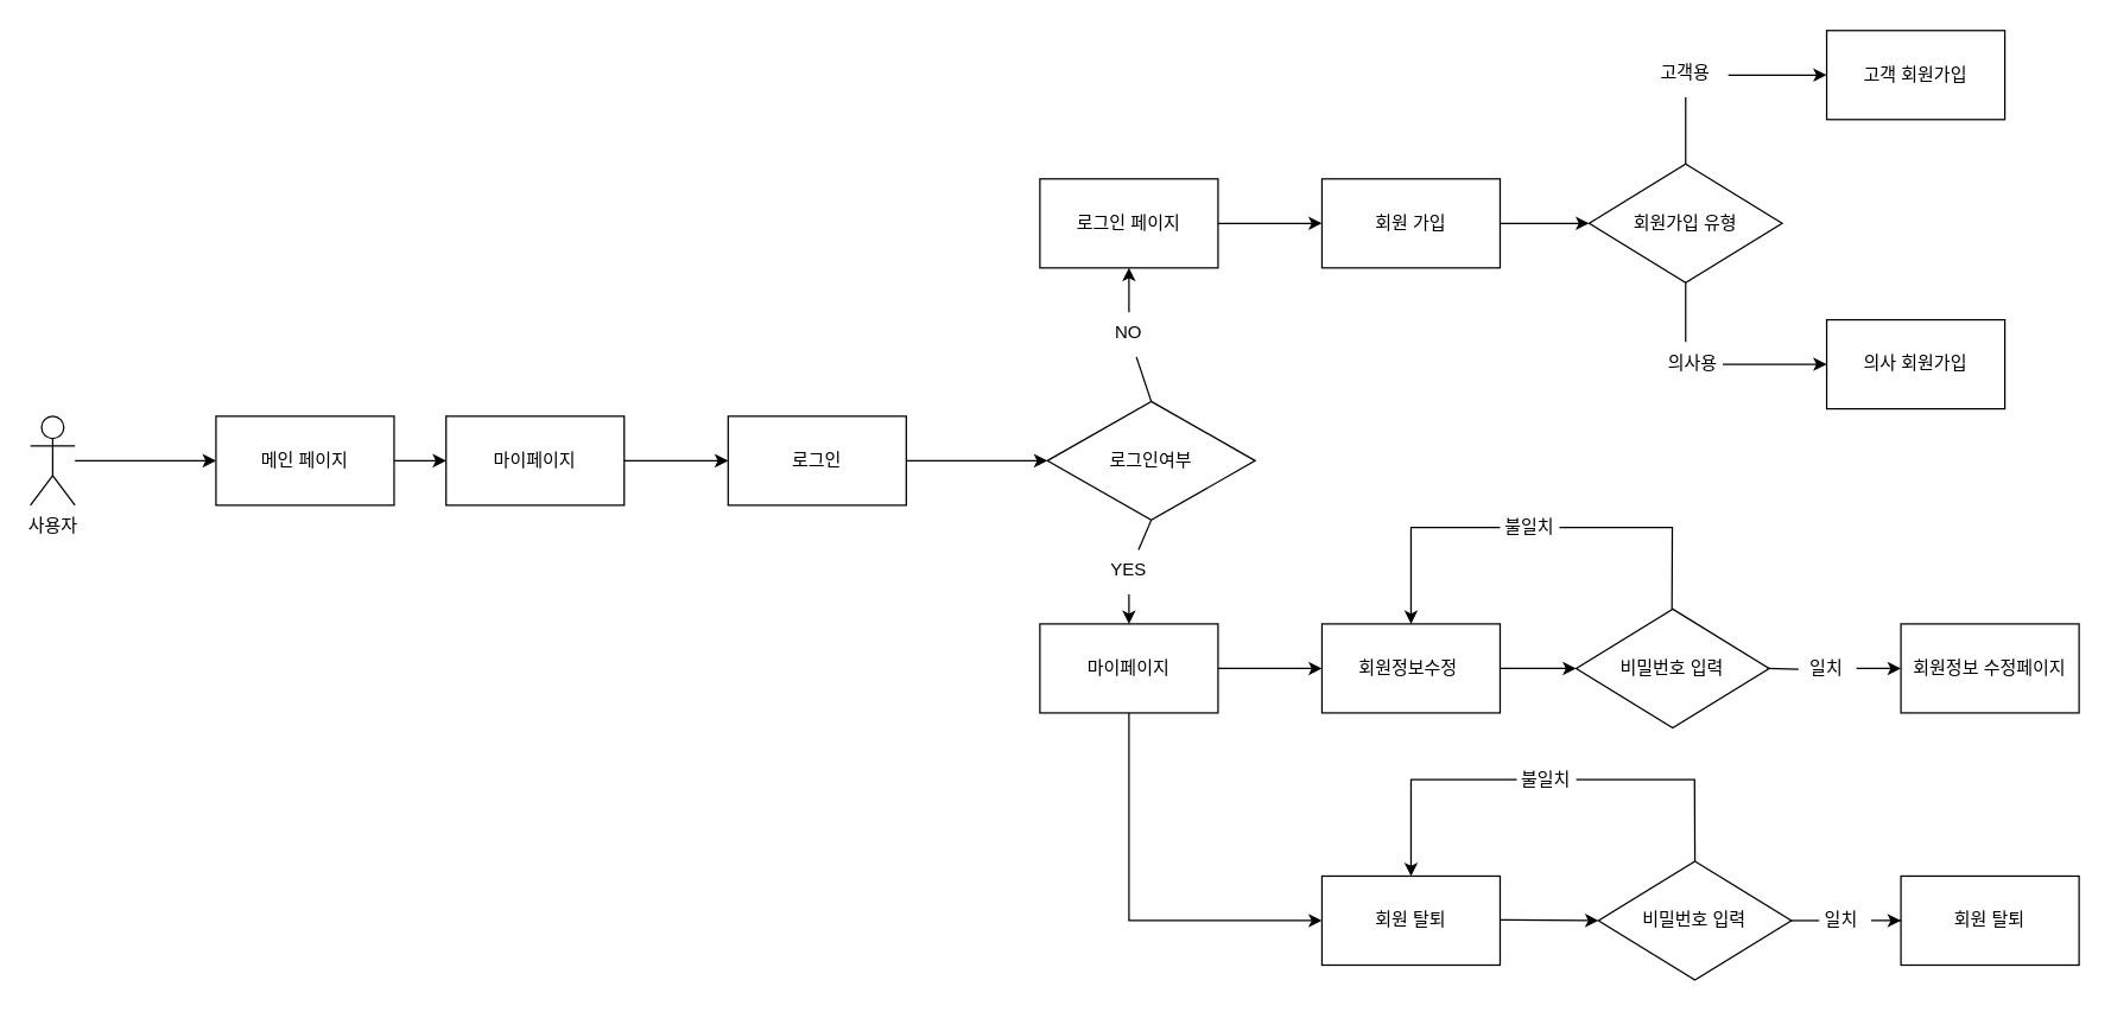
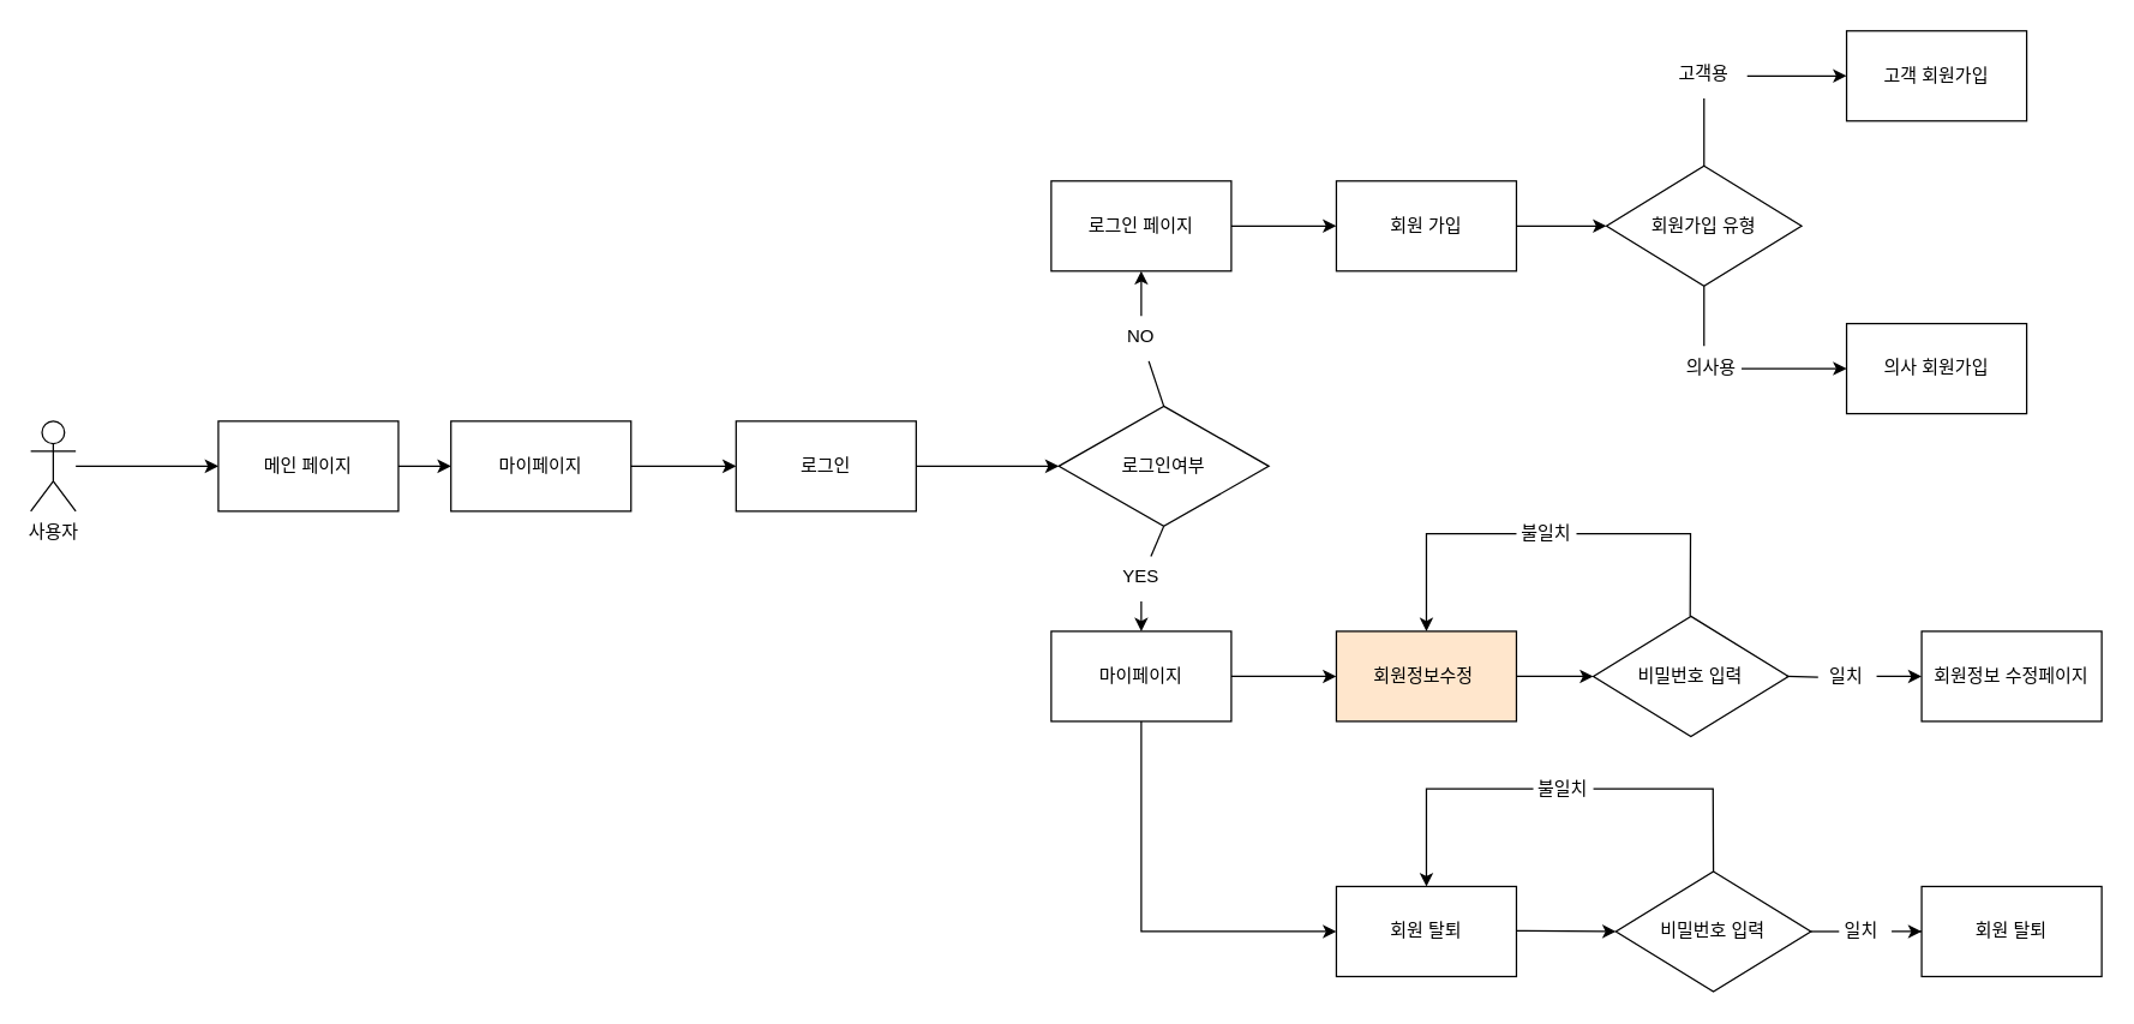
  <mxCell id="0" />
  <mxCell id="1" parent="0" />
  <mxCell id="2" value="메인 페이지" style="rounded=0;whiteSpace=wrap;html=1;" parent="1" vertex="1"><mxGeometry x="145" y="280" width="120" height="60" as="geometry" /></mxCell>
  <mxCell id="3" value="" style="endArrow=classic;html=1;rounded=0;exitX=1;exitY=0.5;exitDx=0;exitDy=0;entryX=0;entryY=0.5;entryDx=0;entryDy=0;" parent="1" target="2" edge="1"><mxGeometry width="50" height="50" relative="1" as="geometry"><mxPoint x="50" y="310" as="sourcePoint" /><mxPoint x="110" y="280" as="targetPoint" /></mxGeometry></mxCell>
  <mxCell id="4" value="" style="endArrow=classic;html=1;rounded=0;exitX=1;exitY=0.5;exitDx=0;exitDy=0;entryX=0;entryY=0.5;entryDx=0;entryDy=0;" parent="1" source="2" edge="1"><mxGeometry width="50" height="50" relative="1" as="geometry"><mxPoint x="240" y="340" as="sourcePoint" /><mxPoint x="300" y="310" as="targetPoint" /></mxGeometry></mxCell>
  <mxCell id="5" value="마이페이지" style="rounded=0;whiteSpace=wrap;html=1;" parent="1" vertex="1"><mxGeometry x="300" y="280" width="120" height="60" as="geometry" /></mxCell>
  <mxCell id="6" value="로그인여부" style="rhombus;whiteSpace=wrap;html=1;" parent="1" vertex="1"><mxGeometry x="705" y="270" width="140" height="80" as="geometry" /></mxCell>
  <mxCell id="7" value="" style="endArrow=classic;html=1;rounded=0;exitX=1;exitY=0.5;exitDx=0;exitDy=0;" parent="1" source="5" edge="1"><mxGeometry width="50" height="50" relative="1" as="geometry"><mxPoint x="420" y="330" as="sourcePoint" /><mxPoint x="490" y="310" as="targetPoint" /><Array as="points" /></mxGeometry></mxCell>
  <mxCell id="8" value="로그인" style="rounded=0;whiteSpace=wrap;html=1;" parent="1" vertex="1"><mxGeometry x="490" y="280" width="120" height="60" as="geometry" /></mxCell>
  <mxCell id="9" value="" style="endArrow=classic;html=1;rounded=0;exitX=1;exitY=0.5;exitDx=0;exitDy=0;entryX=0;entryY=0.5;entryDx=0;entryDy=0;" parent="1" source="8" target="6" edge="1"><mxGeometry width="50" height="50" relative="1" as="geometry"><mxPoint x="640" y="335" as="sourcePoint" /><mxPoint x="690" y="285" as="targetPoint" /></mxGeometry></mxCell>
  <mxCell id="10" value="" style="endArrow=classic;html=1;rounded=0;exitX=0.5;exitY=0;exitDx=0;exitDy=0;fontStyle=0;startArrow=none;entryX=0.5;entryY=1;entryDx=0;entryDy=0;" parent="1" source="13" target="12" edge="1"><mxGeometry width="50" height="50" relative="1" as="geometry"><mxPoint x="740" y="260" as="sourcePoint" /><mxPoint x="760" y="210" as="targetPoint" /><Array as="points" /></mxGeometry></mxCell>
  <mxCell id="11" value="" style="edgeStyle=orthogonalEdgeStyle;rounded=0;orthogonalLoop=1;jettySize=auto;html=1;" parent="1" source="12" target="16" edge="1"><mxGeometry relative="1" as="geometry" /></mxCell>
  <mxCell id="12" value="로그인 페이지" style="rounded=0;whiteSpace=wrap;html=1;" parent="1" vertex="1"><mxGeometry x="700" y="120" width="120" height="60" as="geometry" /></mxCell>
  <mxCell id="13" value="&lt;div&gt;&lt;span&gt;&lt;font face=&quot;helvetica&quot;&gt;NO&lt;/font&gt;&lt;/span&gt;&lt;/div&gt;" style="text;whiteSpace=wrap;html=1;align=center;" parent="1" vertex="1"><mxGeometry x="715" y="210" width="90" height="30" as="geometry" /></mxCell>
  <mxCell id="14" value="" style="endArrow=none;html=1;rounded=0;exitX=0.5;exitY=0;exitDx=0;exitDy=0;fontStyle=0" parent="1" source="6" target="13" edge="1"><mxGeometry width="50" height="50" relative="1" as="geometry"><mxPoint x="760" y="270" as="sourcePoint" /><mxPoint x="760" y="210" as="targetPoint" /><Array as="points" /></mxGeometry></mxCell>
  <mxCell id="15" value="" style="edgeStyle=orthogonalEdgeStyle;rounded=0;orthogonalLoop=1;jettySize=auto;html=1;" parent="1" source="16" edge="1"><mxGeometry relative="1" as="geometry"><mxPoint x="1070" y="150" as="targetPoint" /></mxGeometry></mxCell>
  <mxCell id="16" value="회원 가입" style="rounded=0;whiteSpace=wrap;html=1;" parent="1" vertex="1"><mxGeometry x="890" y="120" width="120" height="60" as="geometry" /></mxCell>
  <mxCell id="17" value="" style="endArrow=classic;html=1;rounded=0;exitX=0.5;exitY=1;exitDx=0;exitDy=0;startArrow=none;" parent="1" source="40" edge="1"><mxGeometry width="50" height="50" relative="1" as="geometry"><mxPoint x="740" y="420" as="sourcePoint" /><mxPoint x="760" y="420" as="targetPoint" /></mxGeometry></mxCell>
  <mxCell id="18" value="" style="edgeStyle=orthogonalEdgeStyle;rounded=0;orthogonalLoop=1;jettySize=auto;html=1;" parent="1" source="20" target="22" edge="1"><mxGeometry relative="1" as="geometry" /></mxCell>
  <mxCell id="19" value="" style="edgeStyle=orthogonalEdgeStyle;rounded=0;orthogonalLoop=1;jettySize=auto;html=1;entryX=0;entryY=0.5;entryDx=0;entryDy=0;" parent="1" source="20" target="42" edge="1"><mxGeometry relative="1" as="geometry"><mxPoint x="760" y="560" as="targetPoint" /><Array as="points"><mxPoint x="760" y="620" /></Array></mxGeometry></mxCell>
  <mxCell id="20" value="마이페이지" style="rounded=0;whiteSpace=wrap;html=1;" parent="1" vertex="1"><mxGeometry x="700" y="420" width="120" height="60" as="geometry" /></mxCell>
  <mxCell id="21" value="" style="edgeStyle=orthogonalEdgeStyle;rounded=0;orthogonalLoop=1;jettySize=auto;html=1;entryX=0;entryY=0.5;entryDx=0;entryDy=0;" parent="1" source="22" target="35" edge="1"><mxGeometry relative="1" as="geometry"><mxPoint x="1070" y="450" as="targetPoint" /></mxGeometry></mxCell>
- <mxCell id="22" value="회원정보수정&amp;nbsp;" style="rounded=0;whiteSpace=wrap;html=1;" parent="1" vertex="1"><mxGeometry x="890" y="420" width="120" height="60" as="geometry" /></mxCell>
+ <mxCell id="22" value="회원정보수정&amp;nbsp;" style="rounded=0;whiteSpace=wrap;html=1;fillColor=#ffe6cc;" parent="1" vertex="1"><mxGeometry x="890" y="420" width="120" height="60" as="geometry" /></mxCell>
  <mxCell id="23" value="" style="edgeStyle=orthogonalEdgeStyle;rounded=0;orthogonalLoop=1;jettySize=auto;html=1;startArrow=none;" parent="1" source="36" target="34" edge="1"><mxGeometry relative="1" as="geometry"><mxPoint x="1190" y="450" as="sourcePoint" /></mxGeometry></mxCell>
  <mxCell id="24" value="회원가입 유형" style="rhombus;whiteSpace=wrap;html=1;" parent="1" vertex="1"><mxGeometry x="1070" y="110" width="130" height="80" as="geometry" /></mxCell>
  <mxCell id="25" value="의사 회원가입" style="rounded=0;whiteSpace=wrap;html=1;" parent="1" vertex="1"><mxGeometry x="1230" y="215" width="120" height="60" as="geometry" /></mxCell>
  <mxCell id="26" value="고객 회원가입" style="rounded=0;whiteSpace=wrap;html=1;" parent="1" vertex="1"><mxGeometry x="1230" y="20" width="120" height="60" as="geometry" /></mxCell>
  <mxCell id="27" value="" style="edgeStyle=orthogonalEdgeStyle;rounded=0;orthogonalLoop=1;jettySize=auto;html=1;exitX=0.5;exitY=1;exitDx=0;exitDy=0;endArrow=none;" parent="1" source="24" edge="1"><mxGeometry relative="1" as="geometry"><mxPoint x="1135" y="190" as="targetPoint" /><mxPoint x="1135" y="190" as="sourcePoint" /></mxGeometry></mxCell>
  <mxCell id="28" value="" style="edgeStyle=orthogonalEdgeStyle;rounded=0;orthogonalLoop=1;jettySize=auto;html=1;endArrow=none;" parent="1" source="24" edge="1"><mxGeometry relative="1" as="geometry"><mxPoint x="1135" y="190" as="sourcePoint" /><mxPoint x="1135" y="230" as="targetPoint" /></mxGeometry></mxCell>
  <mxCell id="29" style="edgeStyle=orthogonalEdgeStyle;rounded=0;orthogonalLoop=1;jettySize=auto;html=1;entryX=0;entryY=0.5;entryDx=0;entryDy=0;" parent="1" source="30" target="25" edge="1"><mxGeometry relative="1" as="geometry"><mxPoint x="1135" y="280" as="targetPoint" /></mxGeometry></mxCell>
  <mxCell id="30" value="의사용" style="text;html=1;strokeColor=none;fillColor=none;align=center;verticalAlign=middle;whiteSpace=wrap;rounded=0;" parent="1" vertex="1"><mxGeometry x="1120" y="230" width="40" height="30" as="geometry" /></mxCell>
  <mxCell id="31" value="" style="edgeStyle=orthogonalEdgeStyle;rounded=0;orthogonalLoop=1;jettySize=auto;html=1;exitX=1;exitY=0.5;exitDx=0;exitDy=0;" parent="1" source="32" target="26" edge="1"><mxGeometry relative="1" as="geometry" /></mxCell>
  <mxCell id="32" value="&lt;font face=&quot;helvetica&quot;&gt;고객용&lt;/font&gt;" style="text;whiteSpace=wrap;html=1;align=center;" parent="1" vertex="1"><mxGeometry x="1106.25" y="35" width="57.5" height="30" as="geometry" /></mxCell>
  <mxCell id="33" value="" style="edgeStyle=orthogonalEdgeStyle;rounded=0;orthogonalLoop=1;jettySize=auto;html=1;exitX=0.5;exitY=0;exitDx=0;exitDy=0;entryX=0.5;entryY=1;entryDx=0;entryDy=0;endArrow=none;" parent="1" source="24" target="32" edge="1"><mxGeometry relative="1" as="geometry"><mxPoint x="1210" y="50" as="targetPoint" /><mxPoint x="1135" y="110" as="sourcePoint" /></mxGeometry></mxCell>
  <mxCell id="34" value="회원정보 수정페이지" style="rounded=0;whiteSpace=wrap;html=1;" parent="1" vertex="1"><mxGeometry x="1280" y="420" width="120" height="60" as="geometry" /></mxCell>
  <mxCell id="35" value="비밀번호 입력" style="rhombus;whiteSpace=wrap;html=1;" parent="1" vertex="1"><mxGeometry x="1061.25" y="410" width="130" height="80" as="geometry" /></mxCell>
  <mxCell id="36" value="일치" style="text;html=1;strokeColor=none;fillColor=none;align=center;verticalAlign=middle;whiteSpace=wrap;rounded=0;" parent="1" vertex="1"><mxGeometry x="1210" y="435" width="40" height="30" as="geometry" /></mxCell>
  <mxCell id="37" value="" style="edgeStyle=orthogonalEdgeStyle;rounded=0;orthogonalLoop=1;jettySize=auto;html=1;endArrow=none;" parent="1" target="36" edge="1"><mxGeometry relative="1" as="geometry"><mxPoint x="1190" y="450" as="sourcePoint" /><mxPoint x="1250" y="450" as="targetPoint" /></mxGeometry></mxCell>
  <mxCell id="38" value="불일치" style="text;html=1;strokeColor=none;fillColor=none;align=center;verticalAlign=middle;whiteSpace=wrap;rounded=0;" parent="1" vertex="1"><mxGeometry x="1010" y="340" width="40" height="30" as="geometry" /></mxCell>
  <mxCell id="39" value="" style="endArrow=classic;html=1;rounded=0;exitX=0;exitY=0.5;exitDx=0;exitDy=0;entryX=0.5;entryY=0;entryDx=0;entryDy=0;" parent="1" source="38" edge="1" target="22"><mxGeometry width="50" height="50" relative="1" as="geometry"><mxPoint x="970" y="370" as="sourcePoint" /><mxPoint x="1030" y="450" as="targetPoint" /><Array as="points"><mxPoint x="950" y="355" /></Array></mxGeometry></mxCell>
  <mxCell id="40" value="&lt;font face=&quot;helvetica&quot;&gt;YES&lt;/font&gt;" style="text;whiteSpace=wrap;html=1;align=center;" parent="1" vertex="1"><mxGeometry x="740" y="370" width="40" height="30" as="geometry" /></mxCell>
  <mxCell id="41" value="" style="endArrow=none;html=1;rounded=0;exitX=0.5;exitY=1;exitDx=0;exitDy=0;" parent="1" source="6" target="40" edge="1"><mxGeometry width="50" height="50" relative="1" as="geometry"><mxPoint x="760" y="350" as="sourcePoint" /><mxPoint x="760" y="420" as="targetPoint" /></mxGeometry></mxCell>
  <mxCell id="42" value="회원 탈퇴" style="rounded=0;whiteSpace=wrap;html=1;" parent="1" vertex="1"><mxGeometry x="890" y="590" width="120" height="60" as="geometry" /></mxCell>
  <mxCell id="43" value="비밀번호 입력" style="rhombus;whiteSpace=wrap;html=1;" parent="1" vertex="1"><mxGeometry x="1076.25" y="580" width="130" height="80" as="geometry" /></mxCell>
  <mxCell id="44" value="" style="edgeStyle=orthogonalEdgeStyle;rounded=0;orthogonalLoop=1;jettySize=auto;html=1;endArrow=none;" parent="1" edge="1"><mxGeometry relative="1" as="geometry"><mxPoint x="1205" y="620" as="sourcePoint" /><mxPoint x="1225" y="620" as="targetPoint" /></mxGeometry></mxCell>
  <mxCell id="45" value="불일치" style="text;html=1;strokeColor=none;fillColor=none;align=center;verticalAlign=middle;whiteSpace=wrap;rounded=0;" parent="1" vertex="1"><mxGeometry x="1021.25" y="510" width="40" height="30" as="geometry" /></mxCell>
  <mxCell id="46" value="" style="endArrow=classic;html=1;rounded=0;exitX=0;exitY=0.5;exitDx=0;exitDy=0;entryX=0.5;entryY=0;entryDx=0;entryDy=0;" parent="1" source="45" edge="1" target="42"><mxGeometry width="50" height="50" relative="1" as="geometry"><mxPoint x="985" y="540" as="sourcePoint" /><mxPoint x="1045" y="620" as="targetPoint" /><Array as="points"><mxPoint x="950" y="525" /></Array></mxGeometry></mxCell>
  <mxCell id="47" value="" style="edgeStyle=orthogonalEdgeStyle;rounded=0;orthogonalLoop=1;jettySize=auto;html=1;entryX=0;entryY=0.5;entryDx=0;entryDy=0;" parent="1" target="43" edge="1"><mxGeometry relative="1" as="geometry"><mxPoint x="1010" y="619.5" as="sourcePoint" /><mxPoint x="1061.25" y="619.5" as="targetPoint" /><Array as="points" /></mxGeometry></mxCell>
  <mxCell id="48" value="" style="edgeStyle=orthogonalEdgeStyle;rounded=0;orthogonalLoop=1;jettySize=auto;html=1;startArrow=none;" parent="1" source="50" target="49" edge="1"><mxGeometry relative="1" as="geometry"><mxPoint x="1210" y="620" as="sourcePoint" /></mxGeometry></mxCell>
  <mxCell id="49" value="회원 탈퇴" style="rounded=0;whiteSpace=wrap;html=1;" parent="1" vertex="1"><mxGeometry x="1280" y="590" width="120" height="60" as="geometry" /></mxCell>
  <mxCell id="50" value="일치" style="text;html=1;strokeColor=none;fillColor=none;align=center;verticalAlign=middle;whiteSpace=wrap;rounded=0;" parent="1" vertex="1"><mxGeometry x="1220" y="605" width="40" height="30" as="geometry" /></mxCell>
  <mxCell id="51" value="" style="endArrow=none;html=1;rounded=0;exitX=0.5;exitY=0;exitDx=0;exitDy=0;entryX=1;entryY=0.5;entryDx=0;entryDy=0;" edge="1" parent="1" source="43" target="45"><mxGeometry width="50" height="50" relative="1" as="geometry"><mxPoint x="1076.25" y="590" as="sourcePoint" /><mxPoint x="1126.25" y="540" as="targetPoint" /><Array as="points"><mxPoint x="1141" y="525" /></Array></mxGeometry></mxCell>
  <mxCell id="52" value="" style="endArrow=none;html=1;rounded=0;exitX=0.5;exitY=0;exitDx=0;exitDy=0;entryX=1;entryY=0.5;entryDx=0;entryDy=0;" edge="1" parent="1" target="38"><mxGeometry width="50" height="50" relative="1" as="geometry"><mxPoint x="1125.75" y="410" as="sourcePoint" /><mxPoint x="1126" y="350" as="targetPoint" /><Array as="points"><mxPoint x="1126" y="355" /></Array></mxGeometry></mxCell>
  <mxCell id="53" value="사용자" style="shape=umlActor;verticalLabelPosition=bottom;verticalAlign=top;html=1;outlineConnect=0;" vertex="1" parent="1"><mxGeometry x="20" y="280" width="30" height="60" as="geometry" /></mxCell>
